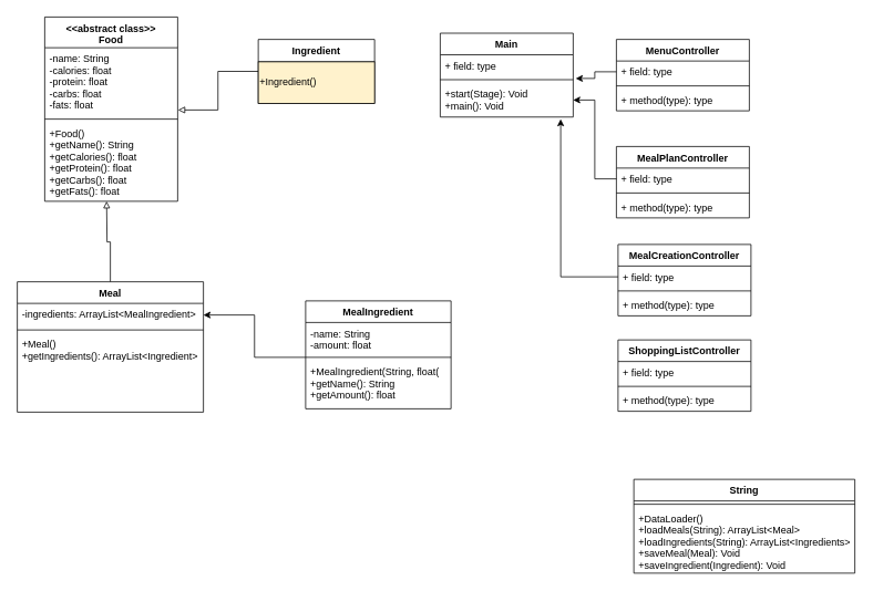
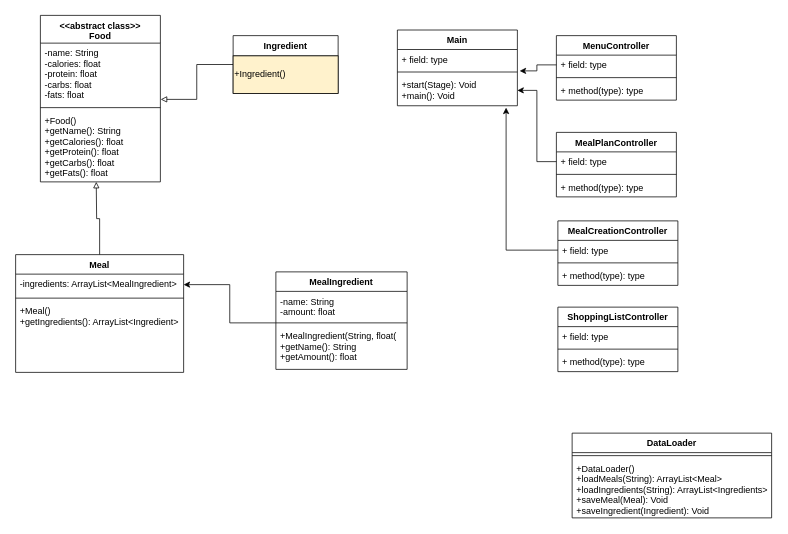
  <mxCell id="0" />
  <mxCell id="1" parent="0" />
  <mxCell id="2" style="edgeStyle=orthogonalEdgeStyle;rounded=0;orthogonalLoop=1;jettySize=auto;html=1;endArrow=block;endFill=0;" parent="1" source="3" edge="1"><mxGeometry relative="1" as="geometry"><mxPoint x="127.5" y="242" as="targetPoint" /></mxGeometry></mxCell>
  <mxCell id="3" value="Meal" style="swimlane;fontStyle=1;align=center;verticalAlign=top;childLayout=stackLayout;horizontal=1;startSize=26;horizontalStack=0;resizeParent=1;resizeParentMax=0;resizeLast=0;collapsible=1;marginBottom=0;" parent="1" vertex="1"><mxGeometry x="20" y="339" width="224" height="157" as="geometry" /></mxCell>
  <mxCell id="4" value="-ingredients: ArrayList&lt;MealIngredient&gt;" style="text;strokeColor=none;fillColor=none;align=left;verticalAlign=top;spacingLeft=4;spacingRight=4;overflow=hidden;rotatable=0;points=[[0,0.5],[1,0.5]];portConstraint=eastwest;" parent="3" vertex="1"><mxGeometry y="26" width="224" height="28" as="geometry" /></mxCell>
  <mxCell id="5" value="" style="line;strokeWidth=1;fillColor=none;align=left;verticalAlign=middle;spacingTop=-1;spacingLeft=3;spacingRight=3;rotatable=0;labelPosition=right;points=[];portConstraint=eastwest;" parent="3" vertex="1"><mxGeometry y="54" width="224" height="8" as="geometry" /></mxCell>
  <mxCell id="6" value="+Meal()&#10;+getIngredients(): ArrayList&lt;Ingredient&gt;&#10;" style="text;strokeColor=none;fillColor=none;align=left;verticalAlign=top;spacingLeft=4;spacingRight=4;overflow=hidden;rotatable=0;points=[[0,0.5],[1,0.5]];portConstraint=eastwest;" parent="3" vertex="1"><mxGeometry y="62" width="224" height="95" as="geometry" /></mxCell>
  <mxCell id="7" value="&lt;&lt;abstract class&gt;&gt;&#10;Food" style="swimlane;fontStyle=1;align=center;verticalAlign=top;childLayout=stackLayout;horizontal=1;startSize=37;horizontalStack=0;resizeParent=1;resizeParentMax=0;resizeLast=0;collapsible=1;marginBottom=0;" parent="1" vertex="1"><mxGeometry x="53" y="20" width="160" height="222" as="geometry" /></mxCell>
  <mxCell id="8" value="-name: String&#10;-calories: float&#10;-protein: float&#10;-carbs: float&#10;-fats: float" style="text;strokeColor=none;fillColor=none;align=left;verticalAlign=top;spacingLeft=4;spacingRight=4;overflow=hidden;rotatable=0;points=[[0,0.5],[1,0.5]];portConstraint=eastwest;" parent="7" vertex="1"><mxGeometry y="37" width="160" height="82" as="geometry" /></mxCell>
  <mxCell id="9" value="" style="line;strokeWidth=1;fillColor=none;align=left;verticalAlign=middle;spacingTop=-1;spacingLeft=3;spacingRight=3;rotatable=0;labelPosition=right;points=[];portConstraint=eastwest;" parent="7" vertex="1"><mxGeometry y="119" width="160" height="8" as="geometry" /></mxCell>
  <mxCell id="10" value="+Food()&#10;+getName(): String&#10;+getCalories(): float&#10;+getProtein(): float&#10;+getCarbs(): float&#10;+getFats(): float" style="text;strokeColor=none;fillColor=none;align=left;verticalAlign=top;spacingLeft=4;spacingRight=4;overflow=hidden;rotatable=0;points=[[0,0.5],[1,0.5]];portConstraint=eastwest;" parent="7" vertex="1"><mxGeometry y="127" width="160" height="95" as="geometry" /></mxCell>
- <mxCell id="11" value="String" style="swimlane;fontStyle=1;align=center;verticalAlign=top;childLayout=stackLayout;horizontal=1;startSize=26;horizontalStack=0;resizeParent=1;resizeParentMax=0;resizeLast=0;collapsible=1;marginBottom=0;" parent="1" vertex="1"><mxGeometry x="762" y="577" width="266" height="113" as="geometry" /></mxCell>
+ <mxCell id="11" value="DataLoader" style="swimlane;fontStyle=1;align=center;verticalAlign=top;childLayout=stackLayout;horizontal=1;startSize=26;horizontalStack=0;resizeParent=1;resizeParentMax=0;resizeLast=0;collapsible=1;marginBottom=0;" parent="1" vertex="1"><mxGeometry x="762" y="577" width="266" height="113" as="geometry" /></mxCell>
  <mxCell id="12" value="" style="line;strokeWidth=1;fillColor=none;align=left;verticalAlign=middle;spacingTop=-1;spacingLeft=3;spacingRight=3;rotatable=0;labelPosition=right;points=[];portConstraint=eastwest;" parent="11" vertex="1"><mxGeometry y="26" width="266" height="8" as="geometry" /></mxCell>
  <mxCell id="13" value="+DataLoader()&#10;+loadMeals(String): ArrayList&lt;Meal&gt;&#10;+loadIngredients(String): ArrayList&lt;Ingredients&gt;&#10;+saveMeal(Meal): Void&#10;+saveIngredient(Ingredient): Void" style="text;strokeColor=none;fillColor=none;align=left;verticalAlign=top;spacingLeft=4;spacingRight=4;overflow=hidden;rotatable=0;points=[[0,0.5],[1,0.5]];portConstraint=eastwest;" parent="11" vertex="1"><mxGeometry y="34" width="266" height="79" as="geometry" /></mxCell>
  <mxCell id="14" style="edgeStyle=orthogonalEdgeStyle;rounded=0;orthogonalLoop=1;jettySize=auto;html=1;entryX=1.003;entryY=0.915;entryDx=0;entryDy=0;entryPerimeter=0;endArrow=block;endFill=0;" parent="1" source="15" target="8" edge="1"><mxGeometry relative="1" as="geometry" /></mxCell>
  <mxCell id="15" value="Ingredient" style="swimlane;fontStyle=1;childLayout=stackLayout;horizontal=1;startSize=27;fillColor=none;horizontalStack=0;resizeParent=1;resizeParentMax=0;resizeLast=0;collapsible=1;marginBottom=0;" parent="1" vertex="1"><mxGeometry x="310" y="47" width="140" height="77" as="geometry"><mxRectangle x="314" y="152" width="80" height="26" as="alternateBounds" /></mxGeometry></mxCell>
  <mxCell id="16" value="+Ingredient()" style="html=1;align=left;fillColor=#fff2cc;" parent="15" vertex="1"><mxGeometry y="27" width="140" height="50" as="geometry" /></mxCell>
  <mxCell id="17" value="MenuController" style="swimlane;fontStyle=1;align=center;verticalAlign=top;childLayout=stackLayout;horizontal=1;startSize=26;horizontalStack=0;resizeParent=1;resizeParentMax=0;resizeLast=0;collapsible=1;marginBottom=0;" parent="1" vertex="1"><mxGeometry x="741" y="47" width="160" height="86" as="geometry" /></mxCell>
  <mxCell id="18" value="+ field: type" style="text;strokeColor=none;fillColor=none;align=left;verticalAlign=top;spacingLeft=4;spacingRight=4;overflow=hidden;rotatable=0;points=[[0,0.5],[1,0.5]];portConstraint=eastwest;" parent="17" vertex="1"><mxGeometry y="26" width="160" height="26" as="geometry" /></mxCell>
  <mxCell id="19" value="" style="line;strokeWidth=1;fillColor=none;align=left;verticalAlign=middle;spacingTop=-1;spacingLeft=3;spacingRight=3;rotatable=0;labelPosition=right;points=[];portConstraint=eastwest;" parent="17" vertex="1"><mxGeometry y="52" width="160" height="8" as="geometry" /></mxCell>
  <mxCell id="20" value="+ method(type): type" style="text;strokeColor=none;fillColor=none;align=left;verticalAlign=top;spacingLeft=4;spacingRight=4;overflow=hidden;rotatable=0;points=[[0,0.5],[1,0.5]];portConstraint=eastwest;" parent="17" vertex="1"><mxGeometry y="60" width="160" height="26" as="geometry" /></mxCell>
  <mxCell id="21" value="MealPlanController" style="swimlane;fontStyle=1;align=center;verticalAlign=top;childLayout=stackLayout;horizontal=1;startSize=26;horizontalStack=0;resizeParent=1;resizeParentMax=0;resizeLast=0;collapsible=1;marginBottom=0;" parent="1" vertex="1"><mxGeometry x="741" y="176" width="160" height="86" as="geometry" /></mxCell>
  <mxCell id="22" value="+ field: type" style="text;strokeColor=none;fillColor=none;align=left;verticalAlign=top;spacingLeft=4;spacingRight=4;overflow=hidden;rotatable=0;points=[[0,0.5],[1,0.5]];portConstraint=eastwest;" parent="21" vertex="1"><mxGeometry y="26" width="160" height="26" as="geometry" /></mxCell>
  <mxCell id="23" value="" style="line;strokeWidth=1;fillColor=none;align=left;verticalAlign=middle;spacingTop=-1;spacingLeft=3;spacingRight=3;rotatable=0;labelPosition=right;points=[];portConstraint=eastwest;" parent="21" vertex="1"><mxGeometry y="52" width="160" height="8" as="geometry" /></mxCell>
  <mxCell id="24" value="+ method(type): type" style="text;strokeColor=none;fillColor=none;align=left;verticalAlign=top;spacingLeft=4;spacingRight=4;overflow=hidden;rotatable=0;points=[[0,0.5],[1,0.5]];portConstraint=eastwest;" parent="21" vertex="1"><mxGeometry y="60" width="160" height="26" as="geometry" /></mxCell>
  <mxCell id="25" value="MealCreationController" style="swimlane;fontStyle=1;align=center;verticalAlign=top;childLayout=stackLayout;horizontal=1;startSize=26;horizontalStack=0;resizeParent=1;resizeParentMax=0;resizeLast=0;collapsible=1;marginBottom=0;" parent="1" vertex="1"><mxGeometry x="743" y="294" width="160" height="86" as="geometry" /></mxCell>
  <mxCell id="26" value="+ field: type" style="text;strokeColor=none;fillColor=none;align=left;verticalAlign=top;spacingLeft=4;spacingRight=4;overflow=hidden;rotatable=0;points=[[0,0.5],[1,0.5]];portConstraint=eastwest;" parent="25" vertex="1"><mxGeometry y="26" width="160" height="26" as="geometry" /></mxCell>
  <mxCell id="27" value="" style="line;strokeWidth=1;fillColor=none;align=left;verticalAlign=middle;spacingTop=-1;spacingLeft=3;spacingRight=3;rotatable=0;labelPosition=right;points=[];portConstraint=eastwest;" parent="25" vertex="1"><mxGeometry y="52" width="160" height="8" as="geometry" /></mxCell>
  <mxCell id="28" value="+ method(type): type" style="text;strokeColor=none;fillColor=none;align=left;verticalAlign=top;spacingLeft=4;spacingRight=4;overflow=hidden;rotatable=0;points=[[0,0.5],[1,0.5]];portConstraint=eastwest;" parent="25" vertex="1"><mxGeometry y="60" width="160" height="26" as="geometry" /></mxCell>
  <mxCell id="29" value="ShoppingListController" style="swimlane;fontStyle=1;align=center;verticalAlign=top;childLayout=stackLayout;horizontal=1;startSize=26;horizontalStack=0;resizeParent=1;resizeParentMax=0;resizeLast=0;collapsible=1;marginBottom=0;" parent="1" vertex="1"><mxGeometry x="743" y="409" width="160" height="86" as="geometry" /></mxCell>
  <mxCell id="30" value="+ field: type" style="text;strokeColor=none;fillColor=none;align=left;verticalAlign=top;spacingLeft=4;spacingRight=4;overflow=hidden;rotatable=0;points=[[0,0.5],[1,0.5]];portConstraint=eastwest;" parent="29" vertex="1"><mxGeometry y="26" width="160" height="26" as="geometry" /></mxCell>
  <mxCell id="31" value="" style="line;strokeWidth=1;fillColor=none;align=left;verticalAlign=middle;spacingTop=-1;spacingLeft=3;spacingRight=3;rotatable=0;labelPosition=right;points=[];portConstraint=eastwest;" parent="29" vertex="1"><mxGeometry y="52" width="160" height="8" as="geometry" /></mxCell>
  <mxCell id="32" value="+ method(type): type" style="text;strokeColor=none;fillColor=none;align=left;verticalAlign=top;spacingLeft=4;spacingRight=4;overflow=hidden;rotatable=0;points=[[0,0.5],[1,0.5]];portConstraint=eastwest;" parent="29" vertex="1"><mxGeometry y="60" width="160" height="26" as="geometry" /></mxCell>
  <mxCell id="33" style="edgeStyle=orthogonalEdgeStyle;rounded=0;orthogonalLoop=1;jettySize=auto;html=1;entryX=1.019;entryY=1.096;entryDx=0;entryDy=0;entryPerimeter=0;endArrow=classic;endFill=1;" parent="1" source="18" target="37" edge="1"><mxGeometry relative="1" as="geometry"><mxPoint x="707.08" y="118" as="targetPoint" /></mxGeometry></mxCell>
  <mxCell id="34" style="edgeStyle=orthogonalEdgeStyle;rounded=0;orthogonalLoop=1;jettySize=auto;html=1;endArrow=classic;endFill=1;entryX=1;entryY=0.5;entryDx=0;entryDy=0;" parent="1" source="22" target="39" edge="1"><mxGeometry relative="1" as="geometry"><mxPoint x="701" y="134" as="targetPoint" /></mxGeometry></mxCell>
  <mxCell id="35" style="edgeStyle=orthogonalEdgeStyle;rounded=0;orthogonalLoop=1;jettySize=auto;html=1;entryX=0.906;entryY=1.061;entryDx=0;entryDy=0;entryPerimeter=0;endArrow=classic;endFill=1;" parent="1" source="26" target="39" edge="1"><mxGeometry relative="1" as="geometry"><mxPoint x="680.04" y="155" as="targetPoint" /><Array as="points"><mxPoint x="674" y="333" /></Array></mxGeometry></mxCell>
  <mxCell id="36" value="Main" style="swimlane;fontStyle=1;align=center;verticalAlign=top;childLayout=stackLayout;horizontal=1;startSize=26;horizontalStack=0;resizeParent=1;resizeParentMax=0;resizeLast=0;collapsible=1;marginBottom=0;" parent="1" vertex="1"><mxGeometry x="529" y="39.5" width="160" height="101" as="geometry" /></mxCell>
  <mxCell id="37" value="+ field: type" style="text;strokeColor=none;fillColor=none;align=left;verticalAlign=top;spacingLeft=4;spacingRight=4;overflow=hidden;rotatable=0;points=[[0,0.5],[1,0.5]];portConstraint=eastwest;" parent="36" vertex="1"><mxGeometry y="26" width="160" height="26" as="geometry" /></mxCell>
  <mxCell id="38" value="" style="line;strokeWidth=1;fillColor=none;align=left;verticalAlign=middle;spacingTop=-1;spacingLeft=3;spacingRight=3;rotatable=0;labelPosition=right;points=[];portConstraint=eastwest;" parent="36" vertex="1"><mxGeometry y="52" width="160" height="8" as="geometry" /></mxCell>
  <mxCell id="39" value="+start(Stage): Void&#10;+main(): Void&#10;" style="text;strokeColor=none;fillColor=none;align=left;verticalAlign=top;spacingLeft=4;spacingRight=4;overflow=hidden;rotatable=0;points=[[0,0.5],[1,0.5]];portConstraint=eastwest;" parent="36" vertex="1"><mxGeometry y="60" width="160" height="41" as="geometry" /></mxCell>
  <mxCell id="40" value="MealIngredient" style="swimlane;fontStyle=1;align=center;verticalAlign=top;childLayout=stackLayout;horizontal=1;startSize=26;horizontalStack=0;resizeParent=1;resizeParentMax=0;resizeLast=0;collapsible=1;marginBottom=0;" vertex="1" parent="1"><mxGeometry x="367" y="362" width="175" height="130" as="geometry" /></mxCell>
  <mxCell id="41" value="-name: String&#10;-amount: float" style="text;strokeColor=none;fillColor=none;align=left;verticalAlign=top;spacingLeft=4;spacingRight=4;overflow=hidden;rotatable=0;points=[[0,0.5],[1,0.5]];portConstraint=eastwest;" vertex="1" parent="40"><mxGeometry y="26" width="175" height="38" as="geometry" /></mxCell>
  <mxCell id="42" value="" style="line;strokeWidth=1;fillColor=none;align=left;verticalAlign=middle;spacingTop=-1;spacingLeft=3;spacingRight=3;rotatable=0;labelPosition=right;points=[];portConstraint=eastwest;" vertex="1" parent="40"><mxGeometry y="64" width="175" height="8" as="geometry" /></mxCell>
  <mxCell id="43" value="+MealIngredient(String, float(&#10;+getName(): String&#10;+getAmount(): float" style="text;strokeColor=none;fillColor=none;align=left;verticalAlign=top;spacingLeft=4;spacingRight=4;overflow=hidden;rotatable=0;points=[[0,0.5],[1,0.5]];portConstraint=eastwest;" vertex="1" parent="40"><mxGeometry y="72" width="175" height="58" as="geometry" /></mxCell>
  <mxCell id="44" style="edgeStyle=orthogonalEdgeStyle;rounded=0;orthogonalLoop=1;jettySize=auto;html=1;entryX=1;entryY=0.5;entryDx=0;entryDy=0;" edge="1" parent="1" source="42" target="4"><mxGeometry relative="1" as="geometry" /></mxCell>
